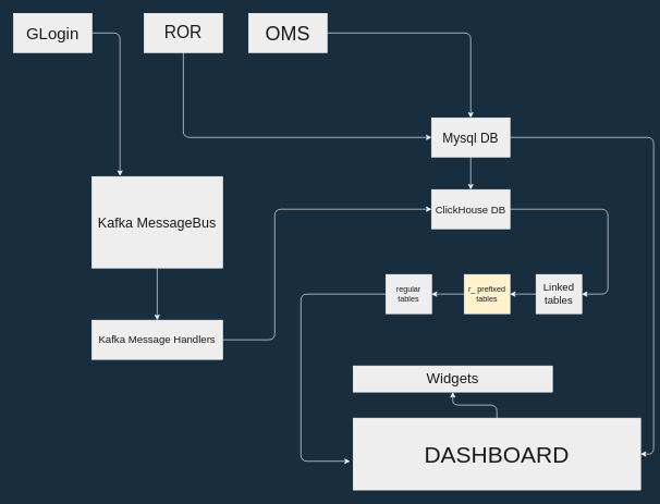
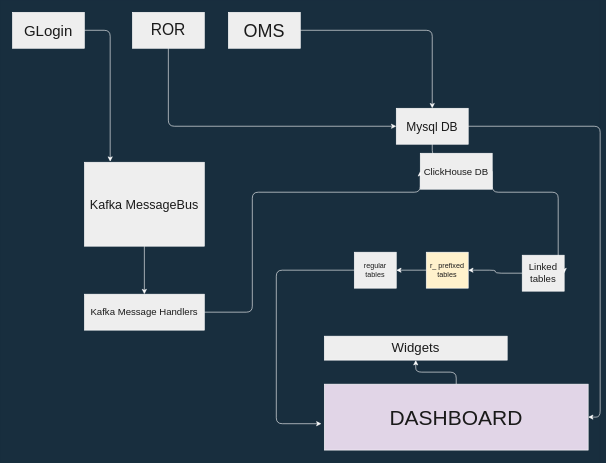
  <mxCell id="0" />
  <mxCell id="1" parent="0" />
  <mxCell id="2" style="edgeStyle=orthogonalEdgeStyle;curved=0;rounded=1;sketch=0;orthogonalLoop=1;jettySize=auto;html=1;exitX=1;exitY=0.5;exitDx=0;exitDy=0;entryX=0.215;entryY=-0.007;entryDx=0;entryDy=0;entryPerimeter=0;fontColor=#FFFFFF;strokeColor=#FFFFFF;" edge="1" parent="1" source="3" target="9"><mxGeometry relative="1" as="geometry" /></mxCell>
  <mxCell id="3" value="&lt;font style=&quot;font-size: 25px&quot;&gt;GLogin&lt;/font&gt;" style="rounded=0;whiteSpace=wrap;html=1;sketch=0;fontColor=#1A1A1A;strokeColor=#FFFFFF;fillColor=#EEEEEE;labelBackgroundColor=none;fontStyle=0" vertex="1" parent="1"><mxGeometry x="20" y="20" width="120" height="60" as="geometry" /></mxCell>
  <mxCell id="4" style="edgeStyle=orthogonalEdgeStyle;curved=0;rounded=1;sketch=0;orthogonalLoop=1;jettySize=auto;html=1;exitX=0.5;exitY=1;exitDx=0;exitDy=0;entryX=0;entryY=0.5;entryDx=0;entryDy=0;fontColor=#FFFFFF;strokeColor=#FFFFFF;" edge="1" parent="1" source="5" target="14"><mxGeometry relative="1" as="geometry" /></mxCell>
  <mxCell id="5" value="&lt;font style=&quot;font-size: 26px&quot;&gt;ROR&lt;/font&gt;" style="rounded=0;whiteSpace=wrap;html=1;sketch=0;fontColor=#1A1A1A;strokeColor=#FFFFFF;fillColor=#EEEEEE;" vertex="1" parent="1"><mxGeometry x="220" y="20" width="120" height="60" as="geometry" /></mxCell>
  <mxCell id="6" style="edgeStyle=orthogonalEdgeStyle;curved=0;rounded=1;sketch=0;orthogonalLoop=1;jettySize=auto;html=1;exitX=1;exitY=0.5;exitDx=0;exitDy=0;entryX=0.5;entryY=0;entryDx=0;entryDy=0;fontColor=#FFFFFF;strokeColor=#FFFFFF;" edge="1" parent="1" source="7" target="14"><mxGeometry relative="1" as="geometry" /></mxCell>
  <mxCell id="7" value="&lt;font style=&quot;font-size: 30px&quot;&gt;OMS&lt;/font&gt;" style="rounded=0;whiteSpace=wrap;html=1;sketch=0;fontColor=#1A1A1A;strokeColor=#FFFFFF;fillColor=#EEEEEE;" vertex="1" parent="1"><mxGeometry x="380" y="20" width="120" height="60" as="geometry" /></mxCell>
  <mxCell id="8" style="edgeStyle=orthogonalEdgeStyle;curved=0;rounded=1;sketch=0;orthogonalLoop=1;jettySize=auto;html=1;exitX=0.5;exitY=1;exitDx=0;exitDy=0;entryX=0.5;entryY=0;entryDx=0;entryDy=0;fontColor=#FFFFFF;strokeColor=#FFFFFF;" edge="1" parent="1" source="9" target="11"><mxGeometry relative="1" as="geometry" /></mxCell>
  <mxCell id="9" value="&lt;font style=&quot;font-size: 21px&quot;&gt;Kafka MessageBus&lt;/font&gt;" style="rounded=0;whiteSpace=wrap;html=1;sketch=0;fontColor=#1A1A1A;strokeColor=#FFFFFF;fillColor=#EEEEEE;" vertex="1" parent="1"><mxGeometry x="140" y="270" width="200" height="140" as="geometry" /></mxCell>
  <mxCell id="10" style="edgeStyle=orthogonalEdgeStyle;curved=0;rounded=1;sketch=0;orthogonalLoop=1;jettySize=auto;html=1;exitX=1;exitY=0.5;exitDx=0;exitDy=0;entryX=0;entryY=0.5;entryDx=0;entryDy=0;fontColor=#FFFFFF;strokeColor=#FFFFFF;" edge="1" parent="1" source="11" target="16"><mxGeometry relative="1" as="geometry"><Array as="points"><mxPoint x="420" y="520" /><mxPoint x="420" y="320" /></Array></mxGeometry></mxCell>
  <mxCell id="11" value="&lt;font style=&quot;font-size: 16px&quot;&gt;Kafka Message Handlers&lt;/font&gt;" style="rounded=0;whiteSpace=wrap;html=1;sketch=0;fontColor=#1A1A1A;strokeColor=#FFFFFF;fillColor=#EEEEEE;" vertex="1" parent="1"><mxGeometry x="140" y="490" width="200" height="60" as="geometry" /></mxCell>
  <mxCell id="12" style="edgeStyle=orthogonalEdgeStyle;curved=0;rounded=1;sketch=0;orthogonalLoop=1;jettySize=auto;html=1;exitX=0.5;exitY=1;exitDx=0;exitDy=0;entryX=0.5;entryY=0;entryDx=0;entryDy=0;fontColor=#FFFFFF;strokeColor=#FFFFFF;" edge="1" parent="1" source="14" target="16"><mxGeometry relative="1" as="geometry" /></mxCell>
  <mxCell id="13" style="edgeStyle=orthogonalEdgeStyle;curved=0;rounded=1;sketch=0;orthogonalLoop=1;jettySize=auto;html=1;exitX=1;exitY=0.5;exitDx=0;exitDy=0;entryX=1;entryY=0.5;entryDx=0;entryDy=0;fontColor=#FFFFFF;strokeColor=#FFFFFF;" edge="1" parent="1" source="14" target="24"><mxGeometry relative="1" as="geometry" /></mxCell>
  <mxCell id="14" value="&lt;font style=&quot;font-size: 20px&quot;&gt;Mysql DB&lt;/font&gt;" style="rounded=0;whiteSpace=wrap;html=1;sketch=0;fontColor=#1A1A1A;strokeColor=#FFFFFF;fillColor=#EEEEEE;" vertex="1" parent="1"><mxGeometry x="660" y="180" width="120" height="60" as="geometry" /></mxCell>
  <mxCell id="15" style="edgeStyle=orthogonalEdgeStyle;curved=0;rounded=1;sketch=0;orthogonalLoop=1;jettySize=auto;html=1;exitX=1;exitY=0.5;exitDx=0;exitDy=0;entryX=1;entryY=0.5;entryDx=0;entryDy=0;fontColor=#FFFFFF;strokeColor=#FFFFFF;" edge="1" parent="1" source="16" target="18"><mxGeometry relative="1" as="geometry"><Array as="points"><mxPoint x="930" y="320" /><mxPoint x="930" y="450" /></Array></mxGeometry></mxCell>
- <mxCell id="16" value="&lt;font style=&quot;font-size: 16px&quot;&gt;ClickHouse DB&lt;/font&gt;" style="rounded=0;whiteSpace=wrap;html=1;sketch=0;fontColor=#1A1A1A;strokeColor=#FFFFFF;fillColor=#EEEEEE;" vertex="1" parent="1"><mxGeometry x="660" y="290" width="120" height="60" as="geometry" /></mxCell>
+ <mxCell id="16" value="&lt;font style=&quot;font-size: 16px&quot;&gt;ClickHouse DB&lt;/font&gt;" style="rounded=0;whiteSpace=wrap;html=1;sketch=0;fontColor=#1A1A1A;strokeColor=#FFFFFF;fillColor=#EEEEEE;" vertex="1" parent="1"><mxGeometry x="700" y="255" width="120" height="60" as="geometry" /></mxCell>
  <mxCell id="17" style="edgeStyle=orthogonalEdgeStyle;curved=0;rounded=1;sketch=0;orthogonalLoop=1;jettySize=auto;html=1;exitX=0;exitY=0.5;exitDx=0;exitDy=0;entryX=1;entryY=0.5;entryDx=0;entryDy=0;fontColor=#FFFFFF;strokeColor=#FFFFFF;" edge="1" parent="1" source="18" target="20"><mxGeometry relative="1" as="geometry" /></mxCell>
- <mxCell id="18" value="&lt;font style=&quot;font-size: 16px&quot;&gt;Linked&lt;br&gt;tables&lt;/font&gt;" style="rounded=0;whiteSpace=wrap;html=1;sketch=0;fontColor=#1A1A1A;strokeColor=#FFFFFF;fillColor=#EEEEEE;" vertex="1" parent="1"><mxGeometry x="820" y="420" width="70" height="60" as="geometry" /></mxCell>
+ <mxCell id="18" value="&lt;font style=&quot;font-size: 16px&quot;&gt;Linked&lt;br&gt;tables&lt;/font&gt;" style="rounded=0;whiteSpace=wrap;html=1;sketch=0;fontColor=#1A1A1A;strokeColor=#FFFFFF;fillColor=#EEEEEE;" vertex="1" parent="1"><mxGeometry x="870" y="425" width="70" height="60" as="geometry" /></mxCell>
  <mxCell id="19" style="edgeStyle=orthogonalEdgeStyle;curved=0;rounded=1;sketch=0;orthogonalLoop=1;jettySize=auto;html=1;exitX=0;exitY=0.5;exitDx=0;exitDy=0;entryX=1;entryY=0.5;entryDx=0;entryDy=0;fontColor=#FFFFFF;strokeColor=#FFFFFF;" edge="1" parent="1" source="20" target="22"><mxGeometry relative="1" as="geometry" /></mxCell>
  <mxCell id="20" value="r_ prefixed&lt;br&gt;tables" style="rounded=0;whiteSpace=wrap;html=1;sketch=0;fontColor=#1A1A1A;strokeColor=#FFFFFF;fillColor=#fff2cc;" vertex="1" parent="1"><mxGeometry x="710" y="420" width="70" height="60" as="geometry" /></mxCell>
  <mxCell id="21" style="edgeStyle=orthogonalEdgeStyle;curved=0;rounded=1;sketch=0;orthogonalLoop=1;jettySize=auto;html=1;exitX=0;exitY=0.5;exitDx=0;exitDy=0;fontColor=#FFFFFF;strokeColor=#FFFFFF;entryX=-0.011;entryY=0.6;entryDx=0;entryDy=0;entryPerimeter=0;" edge="1" parent="1" source="22" target="24"><mxGeometry relative="1" as="geometry"><mxPoint x="460" y="700" as="targetPoint" /><Array as="points"><mxPoint x="460" y="450" /><mxPoint x="460" y="706" /></Array></mxGeometry></mxCell>
  <mxCell id="22" value="regular tables" style="rounded=0;whiteSpace=wrap;html=1;sketch=0;fontColor=#1A1A1A;strokeColor=#FFFFFF;fillColor=#EEEEEE;" vertex="1" parent="1"><mxGeometry x="590" y="420" width="70" height="60" as="geometry" /></mxCell>
  <mxCell id="23" style="edgeStyle=orthogonalEdgeStyle;curved=0;rounded=1;sketch=0;orthogonalLoop=1;jettySize=auto;html=1;exitX=0.5;exitY=0;exitDx=0;exitDy=0;entryX=0.5;entryY=1;entryDx=0;entryDy=0;fontColor=#FFFFFF;strokeColor=#FFFFFF;" edge="1" parent="1" source="24" target="25"><mxGeometry relative="1" as="geometry" /></mxCell>
- <mxCell id="24" value="&lt;font style=&quot;font-size: 35px&quot;&gt;DASHBOARD&lt;/font&gt;" style="rounded=0;whiteSpace=wrap;html=1;sketch=0;fontColor=#1A1A1A;strokeColor=#FFFFFF;fillColor=#EEEEEE;" vertex="1" parent="1"><mxGeometry x="540" y="640" width="440" height="110" as="geometry" /></mxCell>
+ <mxCell id="24" value="&lt;font style=&quot;font-size: 35px&quot;&gt;DASHBOARD&lt;/font&gt;" style="rounded=0;whiteSpace=wrap;html=1;sketch=0;fontColor=#1A1A1A;strokeColor=#FFFFFF;fillColor=#e1d5e7;" vertex="1" parent="1"><mxGeometry x="540" y="640" width="440" height="110" as="geometry" /></mxCell>
  <mxCell id="25" value="&lt;font style=&quot;font-size: 22px&quot;&gt;Widgets&lt;/font&gt;" style="rounded=0;whiteSpace=wrap;html=1;sketch=0;fontColor=#1A1A1A;strokeColor=#FFFFFF;fillColor=#EEEEEE;" vertex="1" parent="1"><mxGeometry x="540" y="560" width="305" height="40" as="geometry" /></mxCell>
